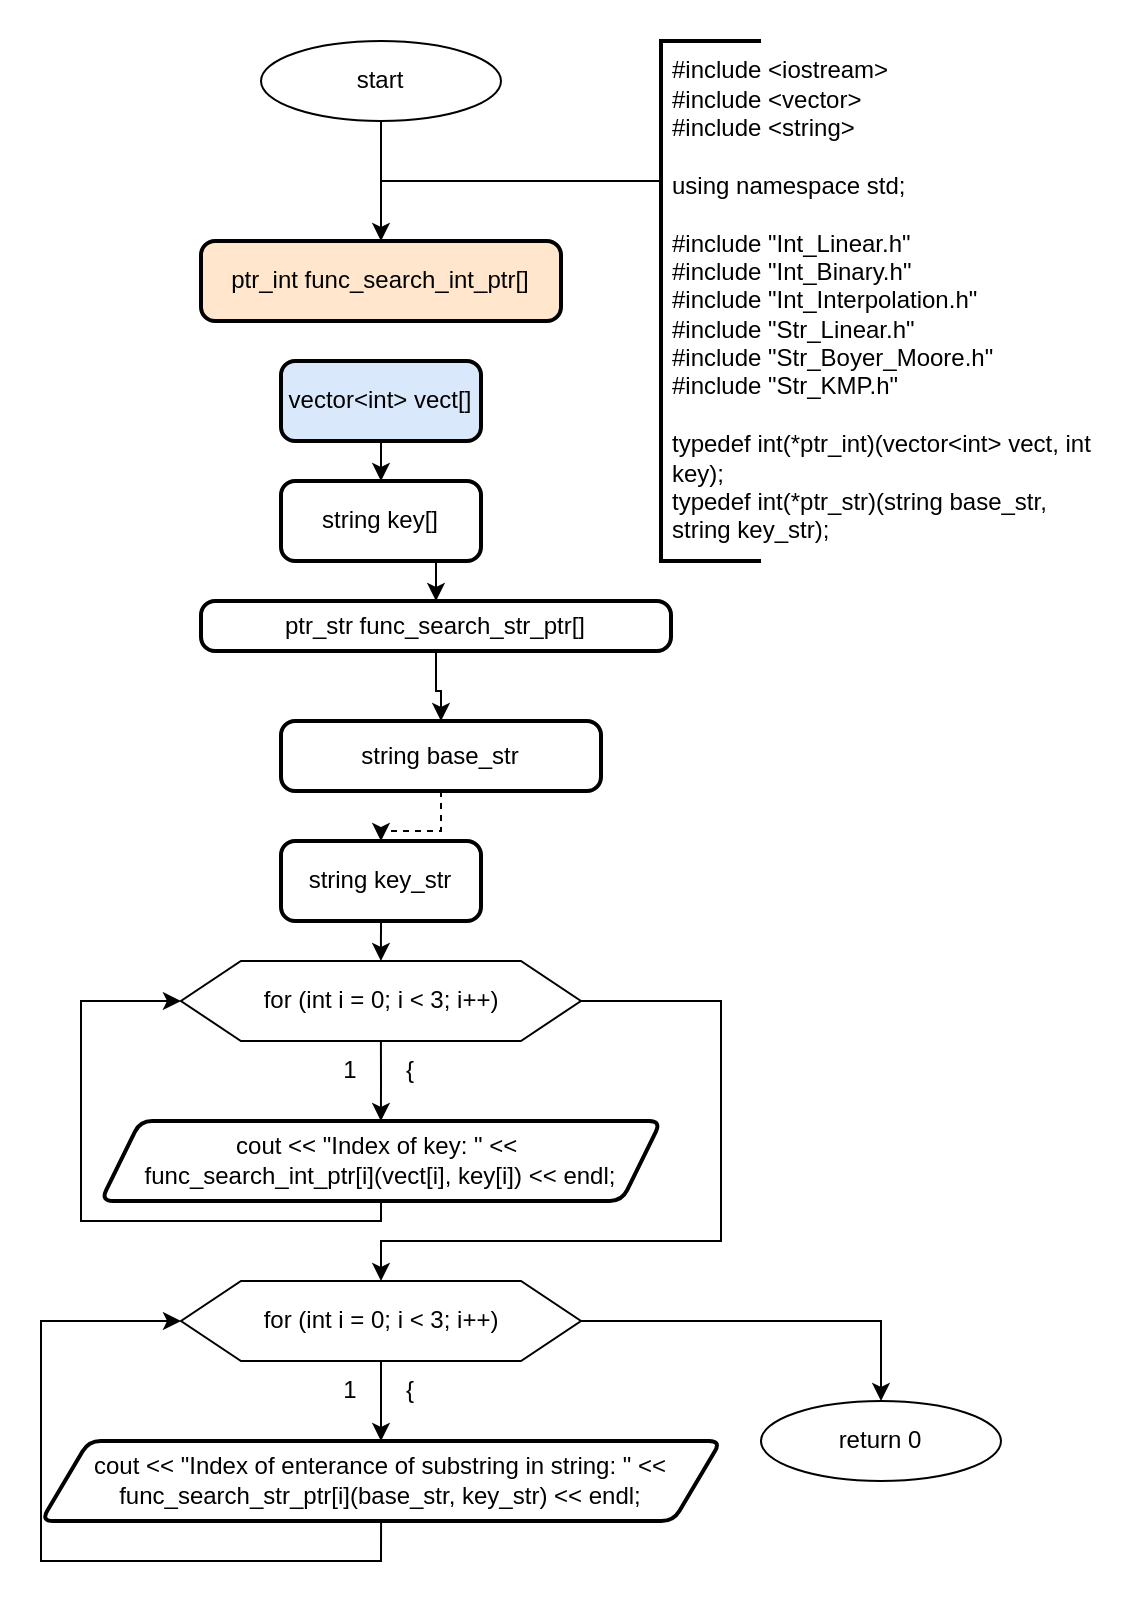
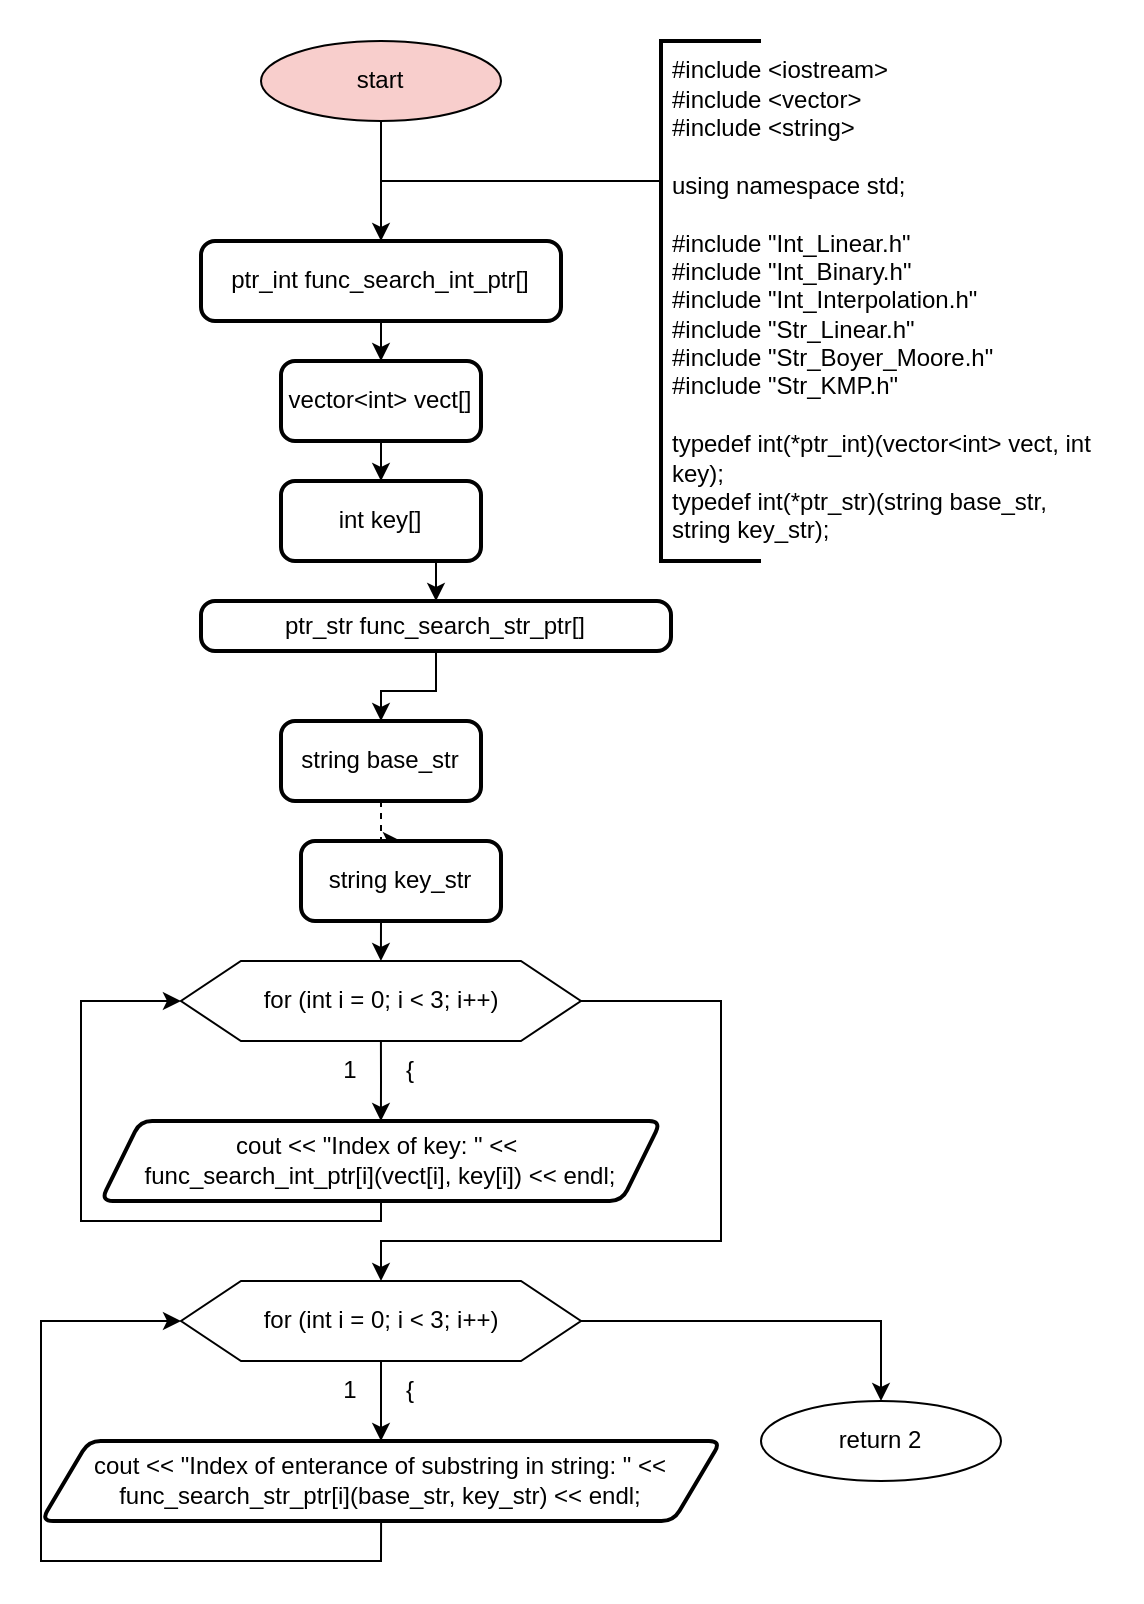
  <mxCell id="0" />
  <mxCell id="1" parent="0" />
- <mxCell id="2" value="start" style="ellipse;whiteSpace=wrap;html=1;" vertex="1" parent="1"><mxGeometry x="130" y="20" width="120" height="40" as="geometry" /></mxCell>
+ <mxCell id="2" value="start" style="ellipse;whiteSpace=wrap;html=1;fillColor=#f8cecc;" vertex="1" parent="1"><mxGeometry x="130" y="20" width="120" height="40" as="geometry" /></mxCell>
  <mxCell id="3" value="" style="endArrow=classic;html=1;rounded=0;labelBackgroundColor=default;strokeColor=default;align=center;verticalAlign=middle;fontFamily=Helvetica;fontSize=11;fontColor=default;shape=connector;edgeStyle=orthogonalEdgeStyle;exitX=0.5;exitY=1;exitDx=0;exitDy=0;entryX=0.5;entryY=0;entryDx=0;entryDy=0;" edge="1" source="2" parent="1" target="8"><mxGeometry width="50" height="50" relative="1" as="geometry"><mxPoint x="240.29" y="140" as="sourcePoint" /><mxPoint x="190" y="130" as="targetPoint" /></mxGeometry></mxCell>
  <mxCell id="4" style="edgeStyle=orthogonalEdgeStyle;rounded=0;orthogonalLoop=1;jettySize=auto;html=1;exitX=0;exitY=0.5;exitDx=0;exitDy=0;exitPerimeter=0;endArrow=none;endFill=0;strokeWidth=1;" edge="1" parent="1"><mxGeometry relative="1" as="geometry"><mxPoint x="190" y="90" as="targetPoint" /><mxPoint x="330" y="90" as="sourcePoint" /></mxGeometry></mxCell>
  <mxCell id="5" value="" style="strokeWidth=2;html=1;shape=mxgraph.flowchart.annotation_1;align=left;pointerEvents=1;" vertex="1" parent="1"><mxGeometry x="330" y="20" width="50" height="260" as="geometry" /></mxCell>
  <mxCell id="6" value="&lt;div&gt;#include &amp;lt;iostream&amp;gt;&lt;/div&gt;&lt;div&gt;#include &amp;lt;vector&amp;gt;&lt;/div&gt;&lt;div&gt;#include &amp;lt;string&amp;gt;&lt;/div&gt;&lt;div&gt;&lt;br&gt;&lt;/div&gt;&lt;div&gt;using namespace std;&lt;/div&gt;&lt;div&gt;&lt;br&gt;&lt;/div&gt;&lt;div&gt;#include &quot;Int_Linear.h&quot;&lt;/div&gt;&lt;div&gt;#include &quot;Int_Binary.h&quot;&lt;/div&gt;&lt;div&gt;#include &quot;Int_Interpolation.h&quot;&lt;/div&gt;&lt;div&gt;#include &quot;Str_Linear.h&quot;&lt;/div&gt;&lt;div&gt;#include &quot;Str_Boyer_Moore.h&quot;&lt;/div&gt;&lt;div&gt;#include &quot;Str_KMP.h&quot;&lt;/div&gt;&lt;div&gt;&lt;br&gt;&lt;/div&gt;&lt;div&gt;typedef int(*ptr_int)(vector&amp;lt;int&amp;gt; vect, int key);&lt;/div&gt;&lt;div&gt;typedef int(*ptr_str)(string base_str, string key_str);&lt;/div&gt;" style="text;strokeColor=none;fillColor=none;align=left;verticalAlign=middle;spacingLeft=4;spacingRight=4;overflow=hidden;points=[[0,0.5],[1,0.5]];portConstraint=eastwest;rotatable=0;whiteSpace=wrap;html=1;" vertex="1" parent="1"><mxGeometry x="330" y="20" width="220" height="260" as="geometry" /></mxCell>
- <mxCell id="8" value="ptr_int&amp;nbsp;func_search_int_ptr[]" style="rounded=1;whiteSpace=wrap;html=1;absoluteArcSize=1;arcSize=14;strokeWidth=2;fillColor=#ffe6cc;" vertex="1" parent="1"><mxGeometry x="100" y="120" width="180" height="40" as="geometry" /></mxCell>
+ <mxCell id="7" style="edgeStyle=orthogonalEdgeStyle;rounded=0;orthogonalLoop=1;jettySize=auto;html=1;exitX=0.5;exitY=1;exitDx=0;exitDy=0;" edge="1" parent="1" source="8" target="10"><mxGeometry relative="1" as="geometry"><mxPoint x="190" y="200" as="targetPoint" /></mxGeometry></mxCell>
+ <mxCell id="8" value="ptr_int&amp;nbsp;func_search_int_ptr[]" style="rounded=1;whiteSpace=wrap;html=1;absoluteArcSize=1;arcSize=14;strokeWidth=2;" vertex="1" parent="1"><mxGeometry x="100" y="120" width="180" height="40" as="geometry" /></mxCell>
  <mxCell id="9" style="edgeStyle=orthogonalEdgeStyle;rounded=0;orthogonalLoop=1;jettySize=auto;html=1;exitX=0.5;exitY=1;exitDx=0;exitDy=0;" edge="1" parent="1" source="10" target="12"><mxGeometry relative="1" as="geometry"><mxPoint x="190" y="260" as="targetPoint" /></mxGeometry></mxCell>
- <mxCell id="10" value="vector&amp;lt;int&amp;gt; vect[]" style="rounded=1;whiteSpace=wrap;html=1;absoluteArcSize=1;arcSize=14;strokeWidth=2;fillColor=#dae8fc;" vertex="1" parent="1"><mxGeometry x="140" y="180" width="100" height="40" as="geometry" /></mxCell>
+ <mxCell id="10" value="vector&amp;lt;int&amp;gt; vect[]" style="rounded=1;whiteSpace=wrap;html=1;absoluteArcSize=1;arcSize=14;strokeWidth=2;" vertex="1" parent="1"><mxGeometry x="140" y="180" width="100" height="40" as="geometry" /></mxCell>
  <mxCell id="11" style="edgeStyle=orthogonalEdgeStyle;rounded=0;orthogonalLoop=1;jettySize=auto;html=1;exitX=0.5;exitY=1;exitDx=0;exitDy=0;entryX=0.5;entryY=0;entryDx=0;entryDy=0;" edge="1" parent="1" source="12" target="14"><mxGeometry relative="1" as="geometry" /></mxCell>
- <mxCell id="12" value="string key[]" style="rounded=1;whiteSpace=wrap;html=1;absoluteArcSize=1;arcSize=14;strokeWidth=2;" vertex="1" parent="1"><mxGeometry x="140" y="240" width="100" height="40" as="geometry" /></mxCell>
+ <mxCell id="12" value="int key[]" style="rounded=1;whiteSpace=wrap;html=1;absoluteArcSize=1;arcSize=14;strokeWidth=2;" vertex="1" parent="1"><mxGeometry x="140" y="240" width="100" height="40" as="geometry" /></mxCell>
  <mxCell id="13" style="edgeStyle=orthogonalEdgeStyle;rounded=0;orthogonalLoop=1;jettySize=auto;html=1;exitX=0.5;exitY=1;exitDx=0;exitDy=0;" edge="1" parent="1" source="14" target="16"><mxGeometry relative="1" as="geometry"><mxPoint x="190" y="380" as="targetPoint" /></mxGeometry></mxCell>
  <mxCell id="14" value="ptr_str func_search_str_ptr[]" style="rounded=1;whiteSpace=wrap;html=1;absoluteArcSize=1;arcSize=14;strokeWidth=2;" vertex="1" parent="1"><mxGeometry x="100" y="300" width="235" height="25" as="geometry" /></mxCell>
  <mxCell id="15" style="edgeStyle=orthogonalEdgeStyle;rounded=0;orthogonalLoop=1;jettySize=auto;html=1;exitX=0.5;exitY=1;exitDx=0;exitDy=0;dashed=1;" edge="1" parent="1" source="16" target="18"><mxGeometry relative="1" as="geometry"><mxPoint x="190" y="440" as="targetPoint" /></mxGeometry></mxCell>
- <mxCell id="16" value="string base_str" style="rounded=1;whiteSpace=wrap;html=1;absoluteArcSize=1;arcSize=14;strokeWidth=2;" vertex="1" parent="1"><mxGeometry x="140" y="360" width="160" height="35" as="geometry" /></mxCell>
+ <mxCell id="16" value="string base_str" style="rounded=1;whiteSpace=wrap;html=1;absoluteArcSize=1;arcSize=14;strokeWidth=2;" vertex="1" parent="1"><mxGeometry x="140" y="360" width="100" height="40" as="geometry" /></mxCell>
  <mxCell id="17" style="edgeStyle=orthogonalEdgeStyle;rounded=0;orthogonalLoop=1;jettySize=auto;html=1;exitX=0.5;exitY=1;exitDx=0;exitDy=0;entryX=0.5;entryY=0;entryDx=0;entryDy=0;" edge="1" parent="1" source="18" target="21"><mxGeometry relative="1" as="geometry" /></mxCell>
- <mxCell id="18" value="string key_str" style="rounded=1;whiteSpace=wrap;html=1;absoluteArcSize=1;arcSize=14;strokeWidth=2;" vertex="1" parent="1"><mxGeometry x="140" y="420" width="100" height="40" as="geometry" /></mxCell>
+ <mxCell id="18" value="string key_str" style="rounded=1;whiteSpace=wrap;html=1;absoluteArcSize=1;arcSize=14;strokeWidth=2;" vertex="1" parent="1"><mxGeometry x="150" y="420" width="100" height="40" as="geometry" /></mxCell>
  <mxCell id="19" style="edgeStyle=orthogonalEdgeStyle;rounded=0;orthogonalLoop=1;jettySize=auto;html=1;exitX=0.5;exitY=1;exitDx=0;exitDy=0;" edge="1" source="21" parent="1"><mxGeometry relative="1" as="geometry"><mxPoint x="189.96" y="560" as="targetPoint" /></mxGeometry></mxCell>
  <mxCell id="20" style="edgeStyle=orthogonalEdgeStyle;rounded=0;orthogonalLoop=1;jettySize=auto;html=1;exitX=1;exitY=0.5;exitDx=0;exitDy=0;entryX=0.5;entryY=0;entryDx=0;entryDy=0;" edge="1" source="21" parent="1" target="28"><mxGeometry relative="1" as="geometry"><mxPoint x="360" y="580" as="targetPoint" /><Array as="points"><mxPoint x="360" y="500" /><mxPoint x="360" y="620" /><mxPoint x="190" y="620" /></Array></mxGeometry></mxCell>
  <mxCell id="21" value="for (int i = 0; i &amp;lt; 3; i++)" style="verticalLabelPosition=middle;verticalAlign=middle;html=1;shape=hexagon;perimeter=hexagonPerimeter2;arcSize=6;size=0.15;labelPosition=center;align=center;" vertex="1" parent="1"><mxGeometry x="89.96" y="480" width="200" height="40" as="geometry" /></mxCell>
  <mxCell id="22" value="1" style="text;html=1;strokeColor=none;fillColor=none;align=center;verticalAlign=middle;whiteSpace=wrap;rounded=0;" vertex="1" parent="1"><mxGeometry x="159.96" y="520" width="30" height="30" as="geometry" /></mxCell>
  <mxCell id="23" value="{" style="text;html=1;strokeColor=none;fillColor=none;align=center;verticalAlign=middle;whiteSpace=wrap;rounded=0;" vertex="1" parent="1"><mxGeometry x="189.96" y="520" width="30" height="30" as="geometry" /></mxCell>
  <mxCell id="24" style="edgeStyle=orthogonalEdgeStyle;rounded=0;orthogonalLoop=1;jettySize=auto;html=1;exitX=0.5;exitY=1;exitDx=0;exitDy=0;entryX=0;entryY=0.5;entryDx=0;entryDy=0;" edge="1" parent="1" source="25" target="21"><mxGeometry relative="1" as="geometry"><Array as="points"><mxPoint x="190" y="610" /><mxPoint x="40" y="610" /><mxPoint x="40" y="500" /></Array></mxGeometry></mxCell>
  <mxCell id="25" value="cout &amp;lt;&amp;lt; &quot;Index of key: &quot; &amp;lt;&amp;lt;&amp;nbsp;&lt;div&gt;func_search_int_ptr[i](vect[i], key[i]) &amp;lt;&amp;lt; endl;&lt;/div&gt;" style="shape=parallelogram;html=1;strokeWidth=2;perimeter=parallelogramPerimeter;whiteSpace=wrap;rounded=1;arcSize=12;size=0.07;" vertex="1" parent="1"><mxGeometry x="49.96" y="560" width="280.08" height="40" as="geometry" /></mxCell>
  <mxCell id="26" style="edgeStyle=orthogonalEdgeStyle;rounded=0;orthogonalLoop=1;jettySize=auto;html=1;exitX=0.5;exitY=1;exitDx=0;exitDy=0;" edge="1" parent="1" source="28"><mxGeometry relative="1" as="geometry"><mxPoint x="190" y="720" as="targetPoint" /></mxGeometry></mxCell>
  <mxCell id="27" style="edgeStyle=orthogonalEdgeStyle;rounded=0;orthogonalLoop=1;jettySize=auto;html=1;exitX=1;exitY=0.5;exitDx=0;exitDy=0;" edge="1" parent="1" source="28"><mxGeometry relative="1" as="geometry"><mxPoint x="440" y="700" as="targetPoint" /><Array as="points"><mxPoint x="440" y="660" /><mxPoint x="440" y="700" /></Array></mxGeometry></mxCell>
  <mxCell id="28" value="for (int i = 0; i &amp;lt; 3; i++)" style="verticalLabelPosition=middle;verticalAlign=middle;html=1;shape=hexagon;perimeter=hexagonPerimeter2;arcSize=6;size=0.15;labelPosition=center;align=center;" vertex="1" parent="1"><mxGeometry x="90" y="640" width="200" height="40" as="geometry" /></mxCell>
  <mxCell id="29" value="1" style="text;html=1;strokeColor=none;fillColor=none;align=center;verticalAlign=middle;whiteSpace=wrap;rounded=0;" vertex="1" parent="1"><mxGeometry x="160" y="680" width="30" height="30" as="geometry" /></mxCell>
  <mxCell id="30" value="{" style="text;html=1;strokeColor=none;fillColor=none;align=center;verticalAlign=middle;whiteSpace=wrap;rounded=0;" vertex="1" parent="1"><mxGeometry x="190" y="680" width="30" height="30" as="geometry" /></mxCell>
  <mxCell id="31" style="edgeStyle=orthogonalEdgeStyle;rounded=0;orthogonalLoop=1;jettySize=auto;html=1;exitX=0.5;exitY=1;exitDx=0;exitDy=0;entryX=0;entryY=0.5;entryDx=0;entryDy=0;" edge="1" parent="1" source="32" target="28"><mxGeometry relative="1" as="geometry"><Array as="points"><mxPoint x="190" y="780" /><mxPoint x="20" y="780" /><mxPoint x="20" y="660" /></Array></mxGeometry></mxCell>
  <mxCell id="32" value="&lt;div&gt;&lt;span style=&quot;white-space: normal;&quot;&gt;cout &amp;lt;&amp;lt; &quot;Index of enterance of substring in string: &quot; &amp;lt;&amp;lt; func_search_str_ptr[i](base_str, key_str) &amp;lt;&amp;lt; endl;&lt;/span&gt;&lt;/div&gt;" style="shape=parallelogram;html=1;strokeWidth=2;perimeter=parallelogramPerimeter;whiteSpace=wrap;rounded=1;arcSize=12;size=0.07;" vertex="1" parent="1"><mxGeometry x="20.08" y="720" width="339.92" height="40" as="geometry" /></mxCell>
- <mxCell id="33" value="return 0" style="ellipse;whiteSpace=wrap;html=1;" vertex="1" parent="1"><mxGeometry x="380" y="700" width="120" height="40" as="geometry" /></mxCell>
+ <mxCell id="33" value="return 2" style="ellipse;whiteSpace=wrap;html=1;" vertex="1" parent="1"><mxGeometry x="380" y="700" width="120" height="40" as="geometry" /></mxCell>
